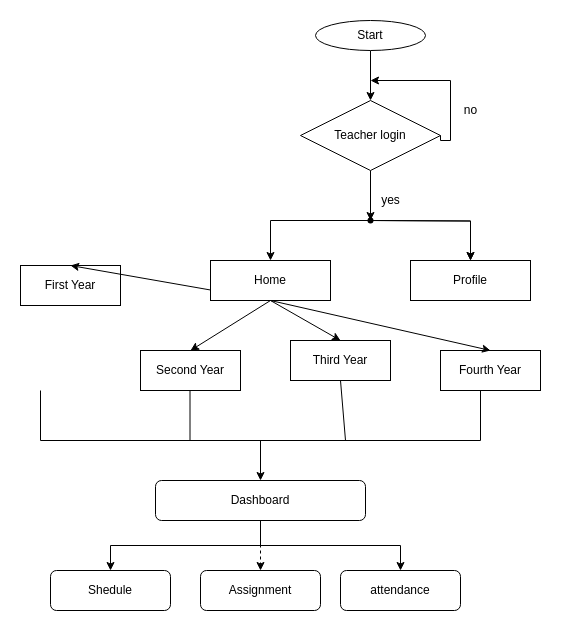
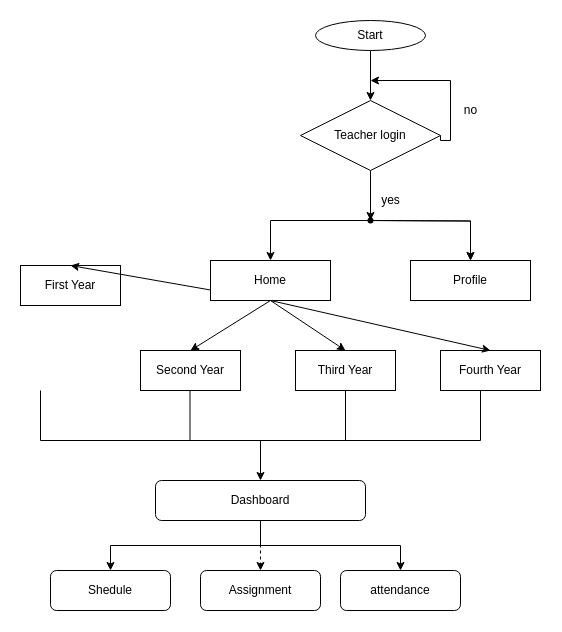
  <mxCell id="0" />
  <mxCell id="1" parent="0" />
  <mxCell id="2" value="" style="edgeStyle=orthogonalEdgeStyle;rounded=0;orthogonalLoop=1;jettySize=auto;html=1;" edge="1" parent="1" target="21"><mxGeometry relative="1" as="geometry"><mxPoint x="370" y="220" as="sourcePoint" /></mxGeometry></mxCell>
  <mxCell id="3" value="" style="edgeStyle=orthogonalEdgeStyle;rounded=0;orthogonalLoop=1;jettySize=auto;html=1;" edge="1" parent="1" target="21"><mxGeometry relative="1" as="geometry"><mxPoint x="370" y="220" as="sourcePoint" /></mxGeometry></mxCell>
  <mxCell id="4" value="" style="edgeStyle=orthogonalEdgeStyle;rounded=0;orthogonalLoop=1;jettySize=auto;html=1;startArrow=none;" edge="1" parent="1" source="31" target="22"><mxGeometry relative="1" as="geometry"><mxPoint x="370" y="220" as="sourcePoint" /></mxGeometry></mxCell>
  <mxCell id="5" value="Second Year" style="rounded=0;whiteSpace=wrap;html=1;" vertex="1" parent="1"><mxGeometry x="140" y="350" width="100" height="40" as="geometry" /></mxCell>
- <mxCell id="6" value="Third Year" style="rounded=0;whiteSpace=wrap;html=1;" vertex="1" parent="1"><mxGeometry x="290" y="340" width="100" height="40" as="geometry" /></mxCell>
+ <mxCell id="6" value="Third Year" style="rounded=0;whiteSpace=wrap;html=1;" vertex="1" parent="1"><mxGeometry x="295" y="350" width="100" height="40" as="geometry" /></mxCell>
  <mxCell id="7" value="Fourth Year" style="rounded=0;whiteSpace=wrap;html=1;" vertex="1" parent="1"><mxGeometry x="440" y="350" width="100" height="40" as="geometry" /></mxCell>
  <mxCell id="8" value="First Year" style="rounded=0;whiteSpace=wrap;html=1;" vertex="1" parent="1"><mxGeometry x="20" y="265" width="100" height="40" as="geometry" /></mxCell>
  <mxCell id="9" value="" style="endArrow=classic;html=1;rounded=0;exitX=0.5;exitY=1;exitDx=0;exitDy=0;entryX=0.5;entryY=0;entryDx=0;entryDy=0;" edge="1" parent="1" target="6"><mxGeometry width="50" height="50" relative="1" as="geometry"><mxPoint x="270" y="300" as="sourcePoint" /><mxPoint x="320" y="370" as="targetPoint" /></mxGeometry></mxCell>
  <mxCell id="10" value="" style="endArrow=classic;html=1;rounded=0;entryX=0.5;entryY=0;entryDx=0;entryDy=0;" edge="1" parent="1" target="7"><mxGeometry width="50" height="50" relative="1" as="geometry"><mxPoint x="270" y="300" as="sourcePoint" /><mxPoint x="495" y="310" as="targetPoint" /></mxGeometry></mxCell>
  <mxCell id="11" value="" style="endArrow=classic;html=1;rounded=0;exitX=0.5;exitY=1;exitDx=0;exitDy=0;entryX=0.5;entryY=0;entryDx=0;entryDy=0;" edge="1" parent="1" target="5"><mxGeometry width="50" height="50" relative="1" as="geometry"><mxPoint x="270" y="300" as="sourcePoint" /><mxPoint x="270" y="330" as="targetPoint" /></mxGeometry></mxCell>
  <mxCell id="12" value="" style="endArrow=classic;html=1;rounded=0;exitX=0.5;exitY=1;exitDx=0;exitDy=0;entryX=0.5;entryY=0;entryDx=0;entryDy=0;" edge="1" parent="1" target="8"><mxGeometry width="50" height="50" relative="1" as="geometry"><mxPoint x="270" y="300" as="sourcePoint" /><mxPoint x="165" y="310" as="targetPoint" /></mxGeometry></mxCell>
  <mxCell id="13" value="" style="strokeWidth=1;html=1;shape=mxgraph.flowchart.annotation_1;align=left;pointerEvents=1;direction=north;fillColor=default;" vertex="1" parent="1"><mxGeometry x="40" y="390" width="440" height="50" as="geometry" /></mxCell>
  <mxCell id="14" value="" style="endArrow=none;html=1;rounded=0;entryX=0.5;entryY=1;entryDx=0;entryDy=0;" edge="1" parent="1" target="6"><mxGeometry width="50" height="50" relative="1" as="geometry"><mxPoint x="345" y="440" as="sourcePoint" /><mxPoint x="320" y="370" as="targetPoint" /></mxGeometry></mxCell>
  <mxCell id="15" value="" style="endArrow=none;html=1;rounded=0;entryX=0.5;entryY=1;entryDx=0;entryDy=0;" edge="1" parent="1"><mxGeometry width="50" height="50" relative="1" as="geometry"><mxPoint x="189.5" y="440" as="sourcePoint" /><mxPoint x="189.5" y="390" as="targetPoint" /></mxGeometry></mxCell>
  <mxCell id="16" value="" style="edgeStyle=orthogonalEdgeStyle;rounded=0;orthogonalLoop=1;jettySize=auto;html=1;" edge="1" parent="1" source="19" target="24"><mxGeometry relative="1" as="geometry" /></mxCell>
  <mxCell id="17" value="" style="edgeStyle=orthogonalEdgeStyle;rounded=0;orthogonalLoop=1;jettySize=auto;html=1;dashed=1;" edge="1" parent="1" source="19" target="25"><mxGeometry relative="1" as="geometry" /></mxCell>
  <mxCell id="18" value="" style="edgeStyle=orthogonalEdgeStyle;rounded=0;orthogonalLoop=1;jettySize=auto;html=1;" edge="1" parent="1" source="19" target="26"><mxGeometry relative="1" as="geometry" /></mxCell>
  <mxCell id="19" value="Dashboard" style="rounded=1;whiteSpace=wrap;html=1;strokeWidth=1;fillColor=default;" vertex="1" parent="1"><mxGeometry x="155" y="480" width="210" height="40" as="geometry" /></mxCell>
  <mxCell id="20" value="" style="endArrow=classic;html=1;rounded=0;exitX=0;exitY=0.5;exitDx=0;exitDy=0;exitPerimeter=0;entryX=0.5;entryY=0;entryDx=0;entryDy=0;" edge="1" parent="1" source="13" target="19"><mxGeometry width="50" height="50" relative="1" as="geometry"><mxPoint x="270" y="420" as="sourcePoint" /><mxPoint x="320" y="370" as="targetPoint" /></mxGeometry></mxCell>
  <mxCell id="21" value="Profile" style="whiteSpace=wrap;html=1;" vertex="1" parent="1"><mxGeometry x="410" y="260" width="120" height="40" as="geometry" /></mxCell>
  <mxCell id="22" value="Home" style="whiteSpace=wrap;html=1;" vertex="1" parent="1"><mxGeometry x="210" y="260" width="120" height="40" as="geometry" /></mxCell>
  <mxCell id="23" style="edgeStyle=orthogonalEdgeStyle;rounded=0;orthogonalLoop=1;jettySize=auto;html=1;exitX=0.5;exitY=1;exitDx=0;exitDy=0;" edge="1" parent="1" source="21" target="21"><mxGeometry relative="1" as="geometry" /></mxCell>
  <mxCell id="24" value="Shedule" style="whiteSpace=wrap;html=1;rounded=1;strokeWidth=1;" vertex="1" parent="1"><mxGeometry x="50" y="570" width="120" height="40" as="geometry" /></mxCell>
  <mxCell id="25" value="Assignment" style="whiteSpace=wrap;html=1;rounded=1;strokeWidth=1;" vertex="1" parent="1"><mxGeometry x="200" y="570" width="120" height="40" as="geometry" /></mxCell>
  <mxCell id="26" value="attendance" style="whiteSpace=wrap;html=1;rounded=1;strokeWidth=1;" vertex="1" parent="1"><mxGeometry x="340" y="570" width="120" height="40" as="geometry" /></mxCell>
  <mxCell id="27" value="" style="edgeStyle=orthogonalEdgeStyle;rounded=0;orthogonalLoop=1;jettySize=auto;html=1;" edge="1" parent="1" source="28" target="30"><mxGeometry relative="1" as="geometry" /></mxCell>
  <mxCell id="28" value="Start" style="ellipse;whiteSpace=wrap;html=1;" vertex="1" parent="1"><mxGeometry x="315" y="20" width="110" height="30" as="geometry" /></mxCell>
  <mxCell id="29" value="" style="edgeStyle=orthogonalEdgeStyle;rounded=0;orthogonalLoop=1;jettySize=auto;html=1;" edge="1" parent="1" source="30" target="31"><mxGeometry relative="1" as="geometry" /></mxCell>
  <mxCell id="30" value="Teacher login" style="rhombus;whiteSpace=wrap;html=1;" vertex="1" parent="1"><mxGeometry x="300" y="100" width="140" height="70" as="geometry" /></mxCell>
  <mxCell id="31" value="" style="shape=waypoint;size=6;pointerEvents=1;points=[];fillColor=rgba(255, 255, 255, 1);resizable=0;rotatable=0;perimeter=centerPerimeter;snapToPoint=1;" vertex="1" parent="1"><mxGeometry x="350" y="200" width="40" height="40" as="geometry" /></mxCell>
  <mxCell id="32" value="" style="edgeStyle=orthogonalEdgeStyle;rounded=0;orthogonalLoop=1;jettySize=auto;html=1;endArrow=none;" edge="1" parent="1" target="31"><mxGeometry relative="1" as="geometry"><mxPoint x="370" y="220" as="sourcePoint" /><mxPoint x="270" y="260" as="targetPoint" /></mxGeometry></mxCell>
  <mxCell id="33" value="" style="edgeStyle=orthogonalEdgeStyle;rounded=0;orthogonalLoop=1;jettySize=auto;html=1;exitX=1;exitY=0.5;exitDx=0;exitDy=0;" edge="1" parent="1" source="30"><mxGeometry relative="1" as="geometry"><mxPoint x="450" as="sourcePoint" y="140" /><mxPoint x="370" y="80" as="targetPoint" /><Array as="points"><mxPoint x="450" y="140" /><mxPoint x="450" y="80" /></Array></mxGeometry></mxCell>
  <mxCell id="34" value="no" style="text;html=1;align=center;verticalAlign=middle;resizable=0;points=[];autosize=1;strokeColor=none;fillColor=none;" vertex="1" parent="1"><mxGeometry x="455" y="100" width="30" height="20" as="geometry" /></mxCell>
  <mxCell id="35" value="yes" style="text;html=1;align=center;verticalAlign=middle;resizable=0;points=[];autosize=1;strokeColor=none;fillColor=none;" vertex="1" parent="1"><mxGeometry x="375" y="190" width="30" height="20" as="geometry" /></mxCell>
